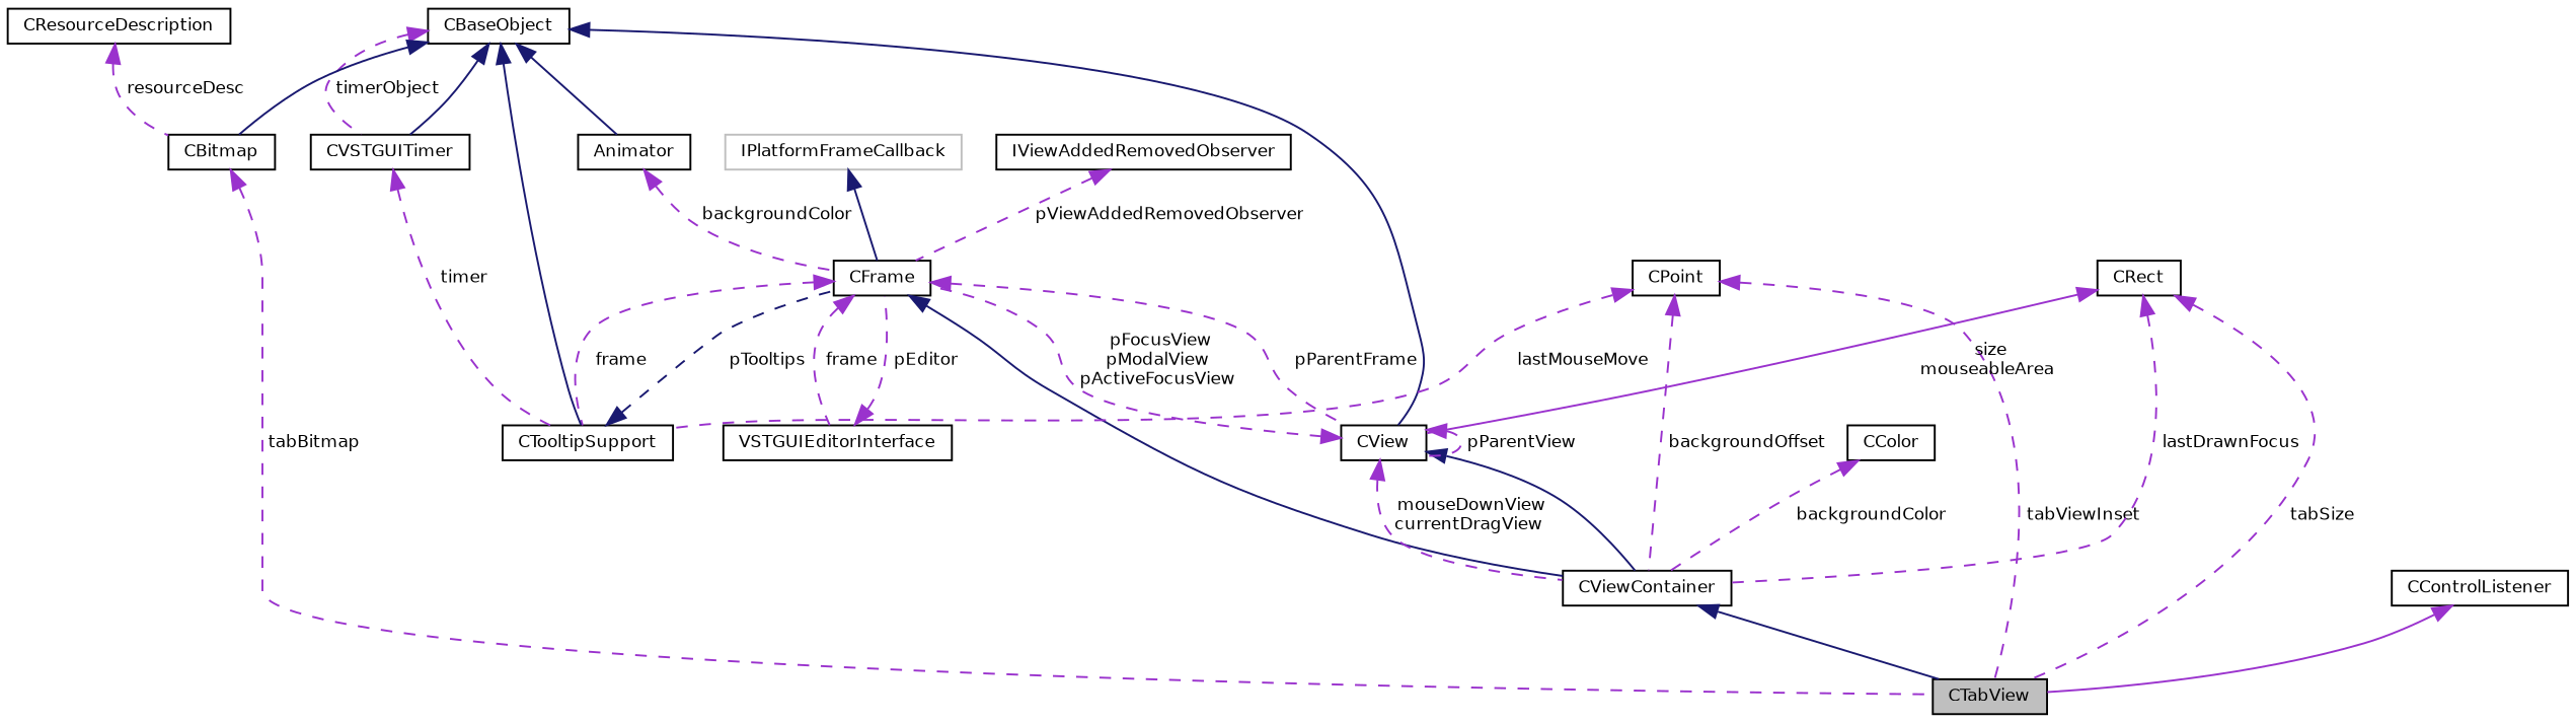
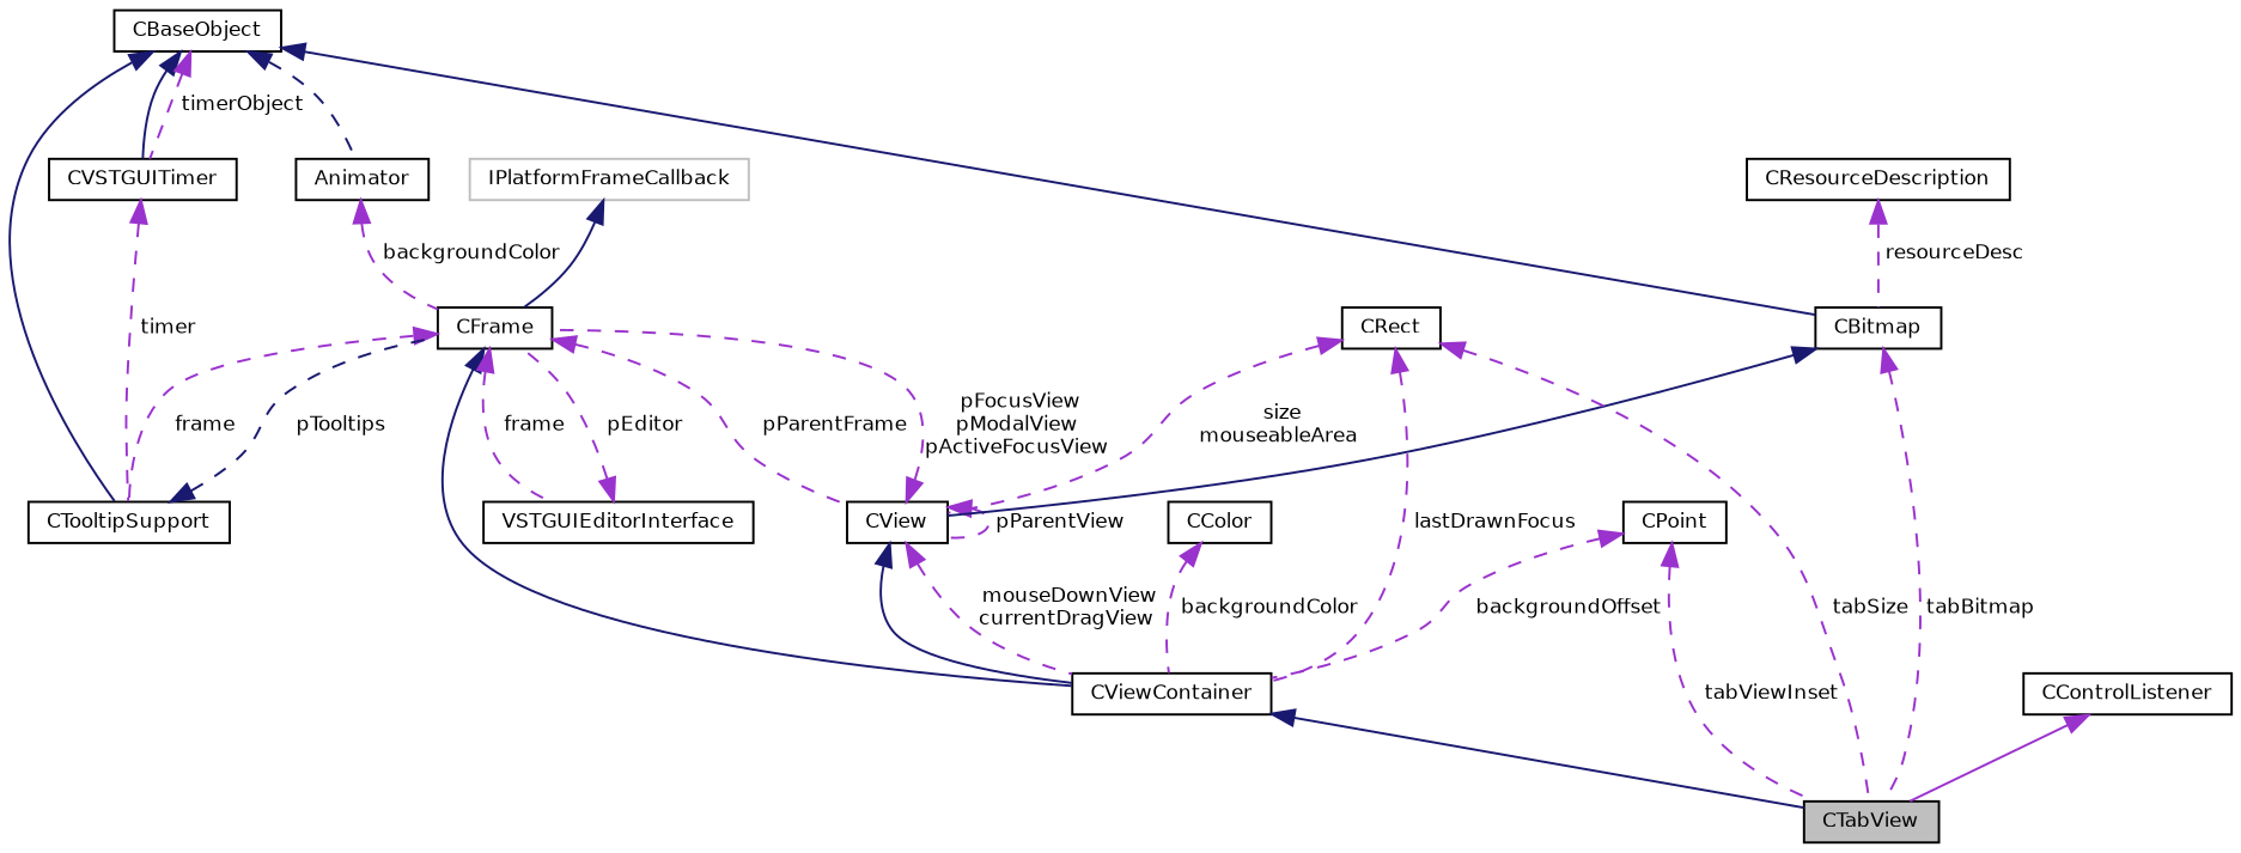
  digraph {
    fontname="DejaVu Sans"
    rankdir=TB
    node [color=black fontname="DejaVu Sans" fontsize=9 shape=record]
    edge [color=darkorchid3 dir=back fontname="DejaVu Sans" fontsize=9 labelfontname=Arial labelfontsize=9 style=dashed]
    n1 [fillcolor=grey75 fontcolor=black height=0.2 label=CTabView style=filled width=0.4]
    n2 [height=0.2 label=CViewContainer width=0.4]
    n3 [height=0.2 label=CFrame width=0.4]
    n4 [height=0.2 label=CView width=0.4]
    n5 [height=0.2 label=CTooltipSupport width=0.4]
    n6 [height=0.2 label=VSTGUIEditorInterface width=0.4]
    n7 [height=0.2 label=CBaseObject width=0.4]
    n8 [height=0.2 label=Animator width=0.4]
    n9 [height=0.2 label=CVSTGUITimer width=0.4]
    n10 [height=0.2 label=CBitmap width=0.4]
    n11 [color=grey75 height=0.2 label=IPlatformFrameCallback width=0.4]
-   n12 [height=0.2 label=IViewAddedRemovedObserver width=0.4]
    n13 [height=0.2 label=CPoint width=0.4]
    n14 [height=0.2 label=CRect width=0.4]
    n15 [height=0.2 label=CColor width=0.4]
    n16 [height=0.2 label=CControlListener width=0.4]
    n17 [height=0.2 label=CResourceDescription width=0.4]
    n2 -> n1 [color=midnightblue style=solid]
    n3 -> n2 [color=midnightblue style=solid]
    n3 -> n4 [label=" pParentFrame"]
    n3 -> n5 [label=" frame"]
    n3 -> n6 [label=" frame"]
    n4 -> n2 [color=midnightblue style=solid]
    n4 -> n2 [label=" mouseDownView\ncurrentDragView"]
    n4 -> n3 [label=" pFocusView\npModalView\npActiveFocusView"]
    n4 -> n4 [label=" pParentView"]
    n5 -> n3 [color=midnightblue label=" pTooltips"]
    n6 -> n3 [label=" pEditor"]
-   n7 -> n4 [color=midnightblue style=solid]
+   n10 -> n4 [color=midnightblue style=solid]
    n7 -> n5 [color=midnightblue style=solid]
-   n7 -> n8 [color=midnightblue style=solid]
+   n7 -> n8 [color=midnightblue]
    n7 -> n9 [color=midnightblue style=solid]
    n7 -> n9 [label=" timerObject"]
    n7 -> n10 [color=midnightblue style=solid]
    n8 -> n3 [label=" backgroundColor"]
    n9 -> n5 [label=" timer"]
    n10 -> n1 [label=" tabBitmap"]
    n11 -> n3 [color=midnightblue style=solid]
-   n12 -> n3 [label=" pViewAddedRemovedObserver"]
    n13 -> n1 [label=" tabViewInset"]
    n13 -> n2 [label=" backgroundOffset"]
-   n13 -> n5 [label=" lastMouseMove"]
    n14 -> n1 [label=" tabSize"]
    n14 -> n2 [label=" lastDrawnFocus"]
-   n14 -> n4 [label=" size\nmouseableArea" style=solid]
+   n14 -> n4 [label=" size\nmouseableArea"]
    n15 -> n2 [label=" backgroundColor"]
    n16 -> n1 [style=solid]
    n17 -> n10 [label=" resourceDesc"]
  }
